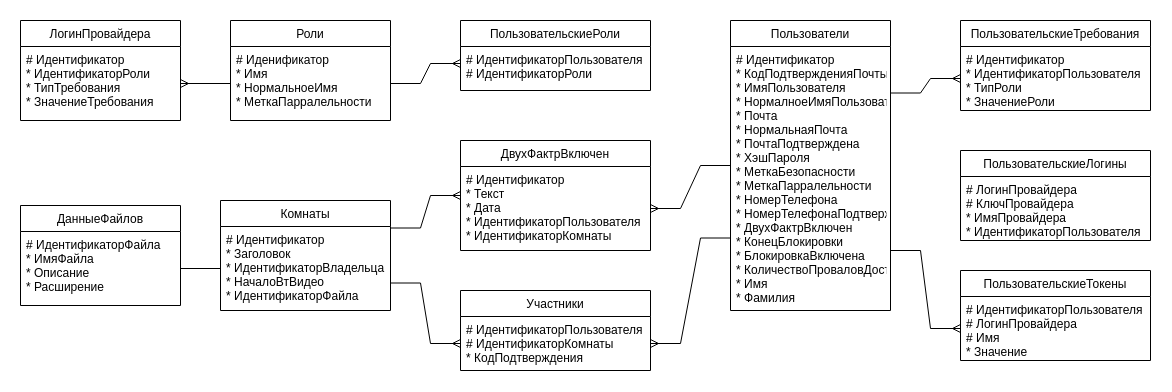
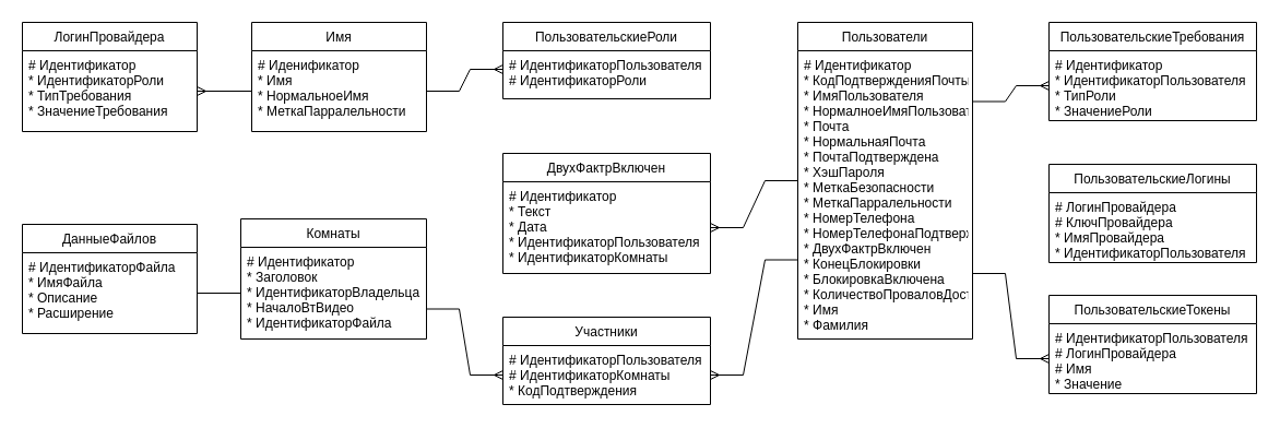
  <mxCell id="0" />
  <mxCell id="1" parent="0" />
- <mxCell id="2" value="Роли" style="swimlane;fontStyle=0;align=center;verticalAlign=top;childLayout=stackLayout;horizontal=1;startSize=26;horizontalStack=0;resizeParent=1;resizeLast=0;collapsible=1;marginBottom=0;rounded=0;shadow=0;strokeWidth=1;" parent="1" vertex="1"><mxGeometry x="230" y="20" width="160" height="100" as="geometry"><mxRectangle x="230" y="140" width="160" height="26" as="alternateBounds" /></mxGeometry></mxCell>
+ <mxCell id="2" value="Имя" style="swimlane;fontStyle=0;align=center;verticalAlign=top;childLayout=stackLayout;horizontal=1;startSize=26;horizontalStack=0;resizeParent=1;resizeLast=0;collapsible=1;marginBottom=0;rounded=0;shadow=0;strokeWidth=1;" parent="1" vertex="1"><mxGeometry x="230" y="20" width="160" height="100" as="geometry"><mxRectangle x="230" y="140" width="160" height="26" as="alternateBounds" /></mxGeometry></mxCell>
  <mxCell id="3" value="# Иденификатор&#10;* Имя&#10;* НормальноеИмя&#10;* МеткаПарралельности" style="text;align=left;verticalAlign=top;spacingLeft=4;spacingRight=4;overflow=hidden;rotatable=0;points=[[0,0.5],[1,0.5]];portConstraint=eastwest;" parent="2" vertex="1"><mxGeometry y="26" width="160" height="74" as="geometry" /></mxCell>
  <mxCell id="4" value="Пользователи" style="swimlane;fontStyle=0;align=center;verticalAlign=top;childLayout=stackLayout;horizontal=1;startSize=26;horizontalStack=0;resizeParent=1;resizeLast=0;collapsible=1;marginBottom=0;rounded=0;shadow=0;strokeWidth=1;" parent="1" vertex="1"><mxGeometry x="730" y="20" width="160" height="290" as="geometry"><mxRectangle x="550" y="140" width="160" height="26" as="alternateBounds" /></mxGeometry></mxCell>
  <mxCell id="5" value="# Идентификатор&#10;* КодПодтвержденияПочты&#10;* ИмяПользователя&#10;* НормалноеИмяПользователя&#10;* Почта&#10;* НормальнаяПочта&#10;* ПочтаПодтверждена&#10;* ХэшПароля&#10;* МеткаБезопасности&#10;* МеткаПарралельности&#10;* НомерТелефона&#10;* НомерТелефонаПодтвержден&#10;* ДвухФактрВключен&#10;* КонецБлокировки&#10;* БлокировкаВключена&#10;* КоличествоПроваловДоступа&#10;* Имя&#10;* Фамилия" style="text;align=left;verticalAlign=top;spacingLeft=4;spacingRight=4;overflow=hidden;rotatable=0;points=[[0,0.5],[1,0.5]];portConstraint=eastwest;" parent="4" vertex="1"><mxGeometry y="26" width="160" height="264" as="geometry" /></mxCell>
  <mxCell id="6" value="ПользовательскиеРоли" style="swimlane;fontStyle=0;align=center;verticalAlign=top;childLayout=stackLayout;horizontal=1;startSize=26;horizontalStack=0;resizeParent=1;resizeLast=0;collapsible=1;marginBottom=0;rounded=0;shadow=0;strokeWidth=1;" parent="1" vertex="1"><mxGeometry x="460" y="20" width="190" height="70" as="geometry"><mxRectangle x="340" y="380" width="170" height="26" as="alternateBounds" /></mxGeometry></mxCell>
  <mxCell id="7" value="# ИдентификаторПользователя&#10;# ИдентификаторРоли" style="text;align=left;verticalAlign=top;spacingLeft=4;spacingRight=4;overflow=hidden;rotatable=0;points=[[0,0.5],[1,0.5]];portConstraint=eastwest;" parent="6" vertex="1"><mxGeometry y="26" width="190" height="34" as="geometry" /></mxCell>
  <mxCell id="8" value="" style="edgeStyle=entityRelationEdgeStyle;fontSize=12;html=1;endArrow=ERmany;rounded=0;exitX=1;exitY=0.5;exitDx=0;exitDy=0;entryX=0;entryY=0.5;entryDx=0;entryDy=0;" parent="1" source="3" target="7" edge="1"><mxGeometry width="100" height="100" relative="1" as="geometry"><mxPoint x="780" y="188" as="sourcePoint" /><mxPoint x="650" y="313" as="targetPoint" /></mxGeometry></mxCell>
  <mxCell id="9" value="ЛогинПровайдера" style="swimlane;fontStyle=0;align=center;verticalAlign=top;childLayout=stackLayout;horizontal=1;startSize=26;horizontalStack=0;resizeParent=1;resizeLast=0;collapsible=1;marginBottom=0;rounded=0;shadow=0;strokeWidth=1;" parent="1" vertex="1"><mxGeometry x="20" y="20" width="160" height="100" as="geometry"><mxRectangle x="230" y="140" width="160" height="26" as="alternateBounds" /></mxGeometry></mxCell>
  <mxCell id="10" value="# Идентификатор&#10;* ИдентификаторРоли&#10;* ТипТребования&#10;* ЗначениеТребования" style="text;align=left;verticalAlign=top;spacingLeft=4;spacingRight=4;overflow=hidden;rotatable=0;points=[[0,0.5],[1,0.5]];portConstraint=eastwest;" parent="9" vertex="1"><mxGeometry y="26" width="160" height="74" as="geometry" /></mxCell>
  <mxCell id="11" value="" style="edgeStyle=entityRelationEdgeStyle;fontSize=12;html=1;endArrow=ERmany;rounded=0;exitX=0;exitY=0.5;exitDx=0;exitDy=0;entryX=1;entryY=0.5;entryDx=0;entryDy=0;" parent="1" source="3" target="10" edge="1"><mxGeometry width="100" height="100" relative="1" as="geometry"><mxPoint x="140" y="310" as="sourcePoint" /><mxPoint x="240" y="210" as="targetPoint" /></mxGeometry></mxCell>
  <mxCell id="12" value="ПользовательскиеТребования" style="swimlane;fontStyle=0;align=center;verticalAlign=top;childLayout=stackLayout;horizontal=1;startSize=26;horizontalStack=0;resizeParent=1;resizeLast=0;collapsible=1;marginBottom=0;rounded=0;shadow=0;strokeWidth=1;" parent="1" vertex="1"><mxGeometry x="960" y="20" width="190" height="90" as="geometry"><mxRectangle x="340" y="380" width="170" height="26" as="alternateBounds" /></mxGeometry></mxCell>
  <mxCell id="13" value="# Идентификатор&#10;* ИдентификаторПользователя&#10;* ТипРоли&#10;* ЗначениеРоли&#10;" style="text;align=left;verticalAlign=top;spacingLeft=4;spacingRight=4;overflow=hidden;rotatable=0;points=[[0,0.5],[1,0.5]];portConstraint=eastwest;" parent="12" vertex="1"><mxGeometry y="26" width="190" height="64" as="geometry" /></mxCell>
  <mxCell id="14" value="" style="edgeStyle=entityRelationEdgeStyle;fontSize=12;html=1;endArrow=ERmany;rounded=0;exitX=1;exitY=0.25;exitDx=0;exitDy=0;entryX=0;entryY=0.5;entryDx=0;entryDy=0;" parent="1" source="4" target="13" edge="1"><mxGeometry width="100" height="100" relative="1" as="geometry"><mxPoint x="740" y="188" as="sourcePoint" /><mxPoint x="660" y="73" as="targetPoint" /></mxGeometry></mxCell>
  <mxCell id="15" value="ПользовательскиеЛогины" style="swimlane;fontStyle=0;align=center;verticalAlign=top;childLayout=stackLayout;horizontal=1;startSize=26;horizontalStack=0;resizeParent=1;resizeLast=0;collapsible=1;marginBottom=0;rounded=0;shadow=0;strokeWidth=1;" parent="1" vertex="1"><mxGeometry x="960" y="150" width="190" height="90" as="geometry"><mxRectangle x="340" y="380" width="170" height="26" as="alternateBounds" /></mxGeometry></mxCell>
  <mxCell id="16" value="# ЛогинПровайдера&#10;# КлючПровайдера&#10;* ИмяПровайдера&#10;* ИдентификаторПользователя&#10;" style="text;align=left;verticalAlign=top;spacingLeft=4;spacingRight=4;overflow=hidden;rotatable=0;points=[[0,0.5],[1,0.5]];portConstraint=eastwest;" parent="15" vertex="1"><mxGeometry y="26" width="190" height="64" as="geometry" /></mxCell>
  <mxCell id="17" value="ПользовательскиеТокены" style="swimlane;fontStyle=0;align=center;verticalAlign=top;childLayout=stackLayout;horizontal=1;startSize=26;horizontalStack=0;resizeParent=1;resizeLast=0;collapsible=1;marginBottom=0;rounded=0;shadow=0;strokeWidth=1;" parent="1" vertex="1"><mxGeometry x="960" y="270" width="190" height="90" as="geometry"><mxRectangle x="340" y="380" width="170" height="26" as="alternateBounds" /></mxGeometry></mxCell>
  <mxCell id="18" value="# ИдентификаторПользователя&#10;# ЛогинПровайдера&#10;# Имя&#10;* Значение&#10;" style="text;align=left;verticalAlign=top;spacingLeft=4;spacingRight=4;overflow=hidden;rotatable=0;points=[[0,0.5],[1,0.5]];portConstraint=eastwest;" parent="17" vertex="1"><mxGeometry y="26" width="190" height="64" as="geometry" /></mxCell>
  <mxCell id="19" value="" style="edgeStyle=entityRelationEdgeStyle;fontSize=12;html=1;endArrow=ERmany;rounded=0;entryX=0;entryY=0.5;entryDx=0;entryDy=0;" parent="1" target="18" edge="1"><mxGeometry width="100" height="100" relative="1" as="geometry"><mxPoint x="890" y="250" as="sourcePoint" /><mxPoint x="960" y="390" as="targetPoint" /></mxGeometry></mxCell>
  <mxCell id="20" value="ДанныеФайлов&#10;" style="swimlane;fontStyle=0;align=center;verticalAlign=top;childLayout=stackLayout;horizontal=1;startSize=26;horizontalStack=0;resizeParent=1;resizeLast=0;collapsible=1;marginBottom=0;rounded=0;shadow=0;strokeWidth=1;" parent="1" vertex="1"><mxGeometry x="20" y="205" width="160" height="100" as="geometry"><mxRectangle x="230" y="140" width="160" height="26" as="alternateBounds" /></mxGeometry></mxCell>
  <mxCell id="21" value="# ИдентификаторФайла&#10;* ИмяФайла&#10;* Описание&#10;* Расширение" style="text;align=left;verticalAlign=top;spacingLeft=4;spacingRight=4;overflow=hidden;rotatable=0;points=[[0,0.5],[1,0.5]];portConstraint=eastwest;" parent="20" vertex="1"><mxGeometry y="26" width="160" height="74" as="geometry" /></mxCell>
  <mxCell id="22" value="Комнаты" style="swimlane;fontStyle=0;align=center;verticalAlign=top;childLayout=stackLayout;horizontal=1;startSize=26;horizontalStack=0;resizeParent=1;resizeLast=0;collapsible=1;marginBottom=0;rounded=0;shadow=0;strokeWidth=1;" parent="1" vertex="1"><mxGeometry x="220" y="200" width="170" height="110" as="geometry"><mxRectangle x="230" y="140" width="160" height="26" as="alternateBounds" /></mxGeometry></mxCell>
  <mxCell id="23" value="# Идентификатор&#10;* Заголовок&#10;* ИдентификаторВладельца&#10;* НачалоВтВидео&#10;* ИдентификаторФайла" style="text;align=left;verticalAlign=top;spacingLeft=4;spacingRight=4;overflow=hidden;rotatable=0;points=[[0,0.5],[1,0.5]];portConstraint=eastwest;" parent="22" vertex="1"><mxGeometry y="26" width="170" height="84" as="geometry" /></mxCell>
  <mxCell id="24" value="" style="endArrow=none;html=1;rounded=0;entryX=0;entryY=0.5;entryDx=0;entryDy=0;exitX=1;exitY=0.5;exitDx=0;exitDy=0;" edge="1" parent="1" source="21" target="23"><mxGeometry width="50" height="50" relative="1" as="geometry"><mxPoint x="150" y="400" as="sourcePoint" /><mxPoint x="200" y="350" as="targetPoint" /></mxGeometry></mxCell>
  <mxCell id="25" value="ДвухФактрВключен" style="swimlane;fontStyle=0;align=center;verticalAlign=top;childLayout=stackLayout;horizontal=1;startSize=26;horizontalStack=0;resizeParent=1;resizeLast=0;collapsible=1;marginBottom=0;rounded=0;shadow=0;strokeWidth=1;" vertex="1" parent="1"><mxGeometry x="460" y="140" width="190" height="110" as="geometry"><mxRectangle x="230" y="140" width="160" height="26" as="alternateBounds" /></mxGeometry></mxCell>
  <mxCell id="26" value="# Идентификатор&#10;* Текст&#10;* Дата&#10;* ИдентификаторПользователя&#10;* ИдентификаторКомнаты" style="text;align=left;verticalAlign=top;spacingLeft=4;spacingRight=4;overflow=hidden;rotatable=0;points=[[0,0.5],[1,0.5]];portConstraint=eastwest;" vertex="1" parent="25"><mxGeometry y="26" width="190" height="84" as="geometry" /></mxCell>
  <mxCell id="27" value="Участники" style="swimlane;fontStyle=0;align=center;verticalAlign=top;childLayout=stackLayout;horizontal=1;startSize=26;horizontalStack=0;resizeParent=1;resizeLast=0;collapsible=1;marginBottom=0;rounded=0;shadow=0;strokeWidth=1;" vertex="1" parent="1"><mxGeometry x="460" y="290" width="190" height="80" as="geometry"><mxRectangle x="230" y="140" width="160" height="26" as="alternateBounds" /></mxGeometry></mxCell>
  <mxCell id="28" value="# ИдентификаторПользователя&#10;# ИдентификаторКомнаты&#10;* КодПодтверждения" style="text;align=left;verticalAlign=top;spacingLeft=4;spacingRight=4;overflow=hidden;rotatable=0;points=[[0,0.5],[1,0.5]];portConstraint=eastwest;" vertex="1" parent="27"><mxGeometry y="26" width="190" height="54" as="geometry" /></mxCell>
- <mxCell id="29" value="" style="edgeStyle=entityRelationEdgeStyle;fontSize=12;html=1;endArrow=ERmany;rounded=0;entryX=0;entryY=0.5;entryDx=0;entryDy=0;exitX=1;exitY=0.25;exitDx=0;exitDy=0;" edge="1" parent="1" source="22" target="25"><mxGeometry width="100" height="100" relative="1" as="geometry"><mxPoint x="420" y="215" as="sourcePoint" /><mxPoint x="470" y="150" as="targetPoint" /></mxGeometry></mxCell>
  <mxCell id="30" value="" style="edgeStyle=entityRelationEdgeStyle;fontSize=12;html=1;endArrow=ERmany;rounded=0;exitX=1;exitY=0.75;exitDx=0;exitDy=0;entryX=0;entryY=0.5;entryDx=0;entryDy=0;" edge="1" parent="1" source="22" target="28"><mxGeometry width="100" height="100" relative="1" as="geometry"><mxPoint x="410" y="103" as="sourcePoint" /><mxPoint x="480" y="83" as="targetPoint" /></mxGeometry></mxCell>
  <mxCell id="31" value="" style="edgeStyle=entityRelationEdgeStyle;fontSize=12;html=1;endArrow=ERmany;rounded=0;exitX=0;exitY=0.5;exitDx=0;exitDy=0;entryX=1;entryY=0.5;entryDx=0;entryDy=0;" edge="1" parent="1" source="4" target="26"><mxGeometry width="100" height="100" relative="1" as="geometry"><mxPoint x="780" y="190" as="sourcePoint" /><mxPoint x="700" y="160" as="targetPoint" /></mxGeometry></mxCell>
  <mxCell id="32" value="" style="edgeStyle=entityRelationEdgeStyle;fontSize=12;html=1;endArrow=ERmany;rounded=0;exitX=0;exitY=0.75;exitDx=0;exitDy=0;entryX=1;entryY=0.5;entryDx=0;entryDy=0;" edge="1" parent="1" source="4" target="28"><mxGeometry width="100" height="100" relative="1" as="geometry"><mxPoint x="750" y="113" as="sourcePoint" /><mxPoint x="670" y="83" as="targetPoint" /></mxGeometry></mxCell>
